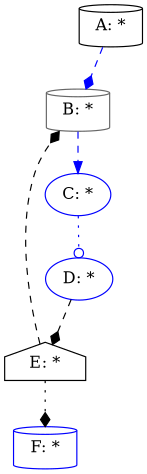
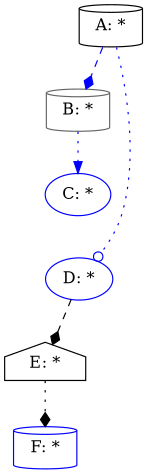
  digraph {
    node [color=blue cond=true shape=cylinder]
    edge [arrowhead=diamond color=blue style=dashed]
    n1 [color=black getid=A label="A: *"]
    n2 [color=gray40 getid=B label="B: *"]
    n3 [getid=C label="C: *" shape=ellipse]
    n4 [getid=D label="D: *" shape=ellipse]
    n5 [color=black getid=E label="E: *" shape=house]
    n6 [getid=F label="F: *"]
    n1 -> n2
-   n2 -> n3 [arrowhead=normal]
-   n3 -> n4 [arrowhead=odot style=dotted]
+   n2 -> n3 [arrowhead=normal style=dotted]
+   n1 -> n4 [arrowhead=odot style=dotted]
    n4 -> n5 [color=black]
-   n5 -> n2 [color=black]
    n5 -> n6 [color=black style=dotted]
  }
